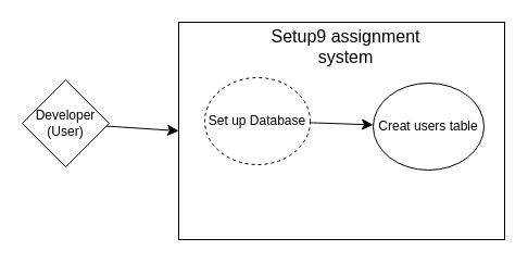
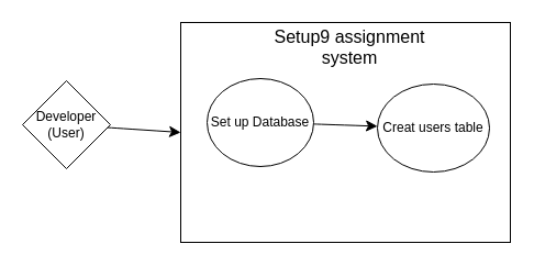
  <mxCell id="0" />
  <mxCell id="1" parent="0" />
  <mxCell id="2" value="" style="rounded=0;whiteSpace=wrap;html=1;" vertex="1" parent="1"><mxGeometry x="164" y="20" width="300" height="200" as="geometry" /></mxCell>
  <mxCell id="3" style="edgeStyle=none;curved=1;rounded=0;orthogonalLoop=1;jettySize=auto;html=1;entryX=0;entryY=0.5;entryDx=0;entryDy=0;fontSize=12;startSize=8;endSize=8;" edge="1" parent="1" source="4" target="2"><mxGeometry relative="1" as="geometry" /></mxCell>
  <mxCell id="4" value="Developer (User)" style="rhombus;whiteSpace=wrap;html=1;" vertex="1" parent="1"><mxGeometry x="20" y="73" width="80" height="80" as="geometry" /></mxCell>
  <mxCell id="5" value="" style="edgeStyle=none;curved=1;rounded=0;orthogonalLoop=1;jettySize=auto;html=1;fontSize=12;startSize=8;endSize=8;" edge="1" parent="1" source="6" target="7"><mxGeometry relative="1" as="geometry" /></mxCell>
- <mxCell id="6" value="Set up Database" style="ellipse;whiteSpace=wrap;html=1;dashed=1;" vertex="1" parent="1"><mxGeometry x="188" y="71" width="97" height="80" as="geometry" /></mxCell>
+ <mxCell id="6" value="Set up Database" style="ellipse;whiteSpace=wrap;html=1;" vertex="1" parent="1"><mxGeometry x="188" y="71" width="97" height="80" as="geometry" /></mxCell>
  <mxCell id="7" value="Creat users table" style="ellipse;whiteSpace=wrap;html=1;" vertex="1" parent="1"><mxGeometry x="343" y="76" width="102" height="80" as="geometry" /></mxCell>
  <mxCell id="8" value="Setup9 assignment system&lt;div&gt;&lt;br&gt;&lt;/div&gt;" style="text;strokeColor=none;fillColor=none;html=1;align=center;verticalAlign=middle;whiteSpace=wrap;rounded=0;fontSize=16;" vertex="1" parent="1"><mxGeometry x="236" y="37" width="164" height="30" as="geometry" /></mxCell>
